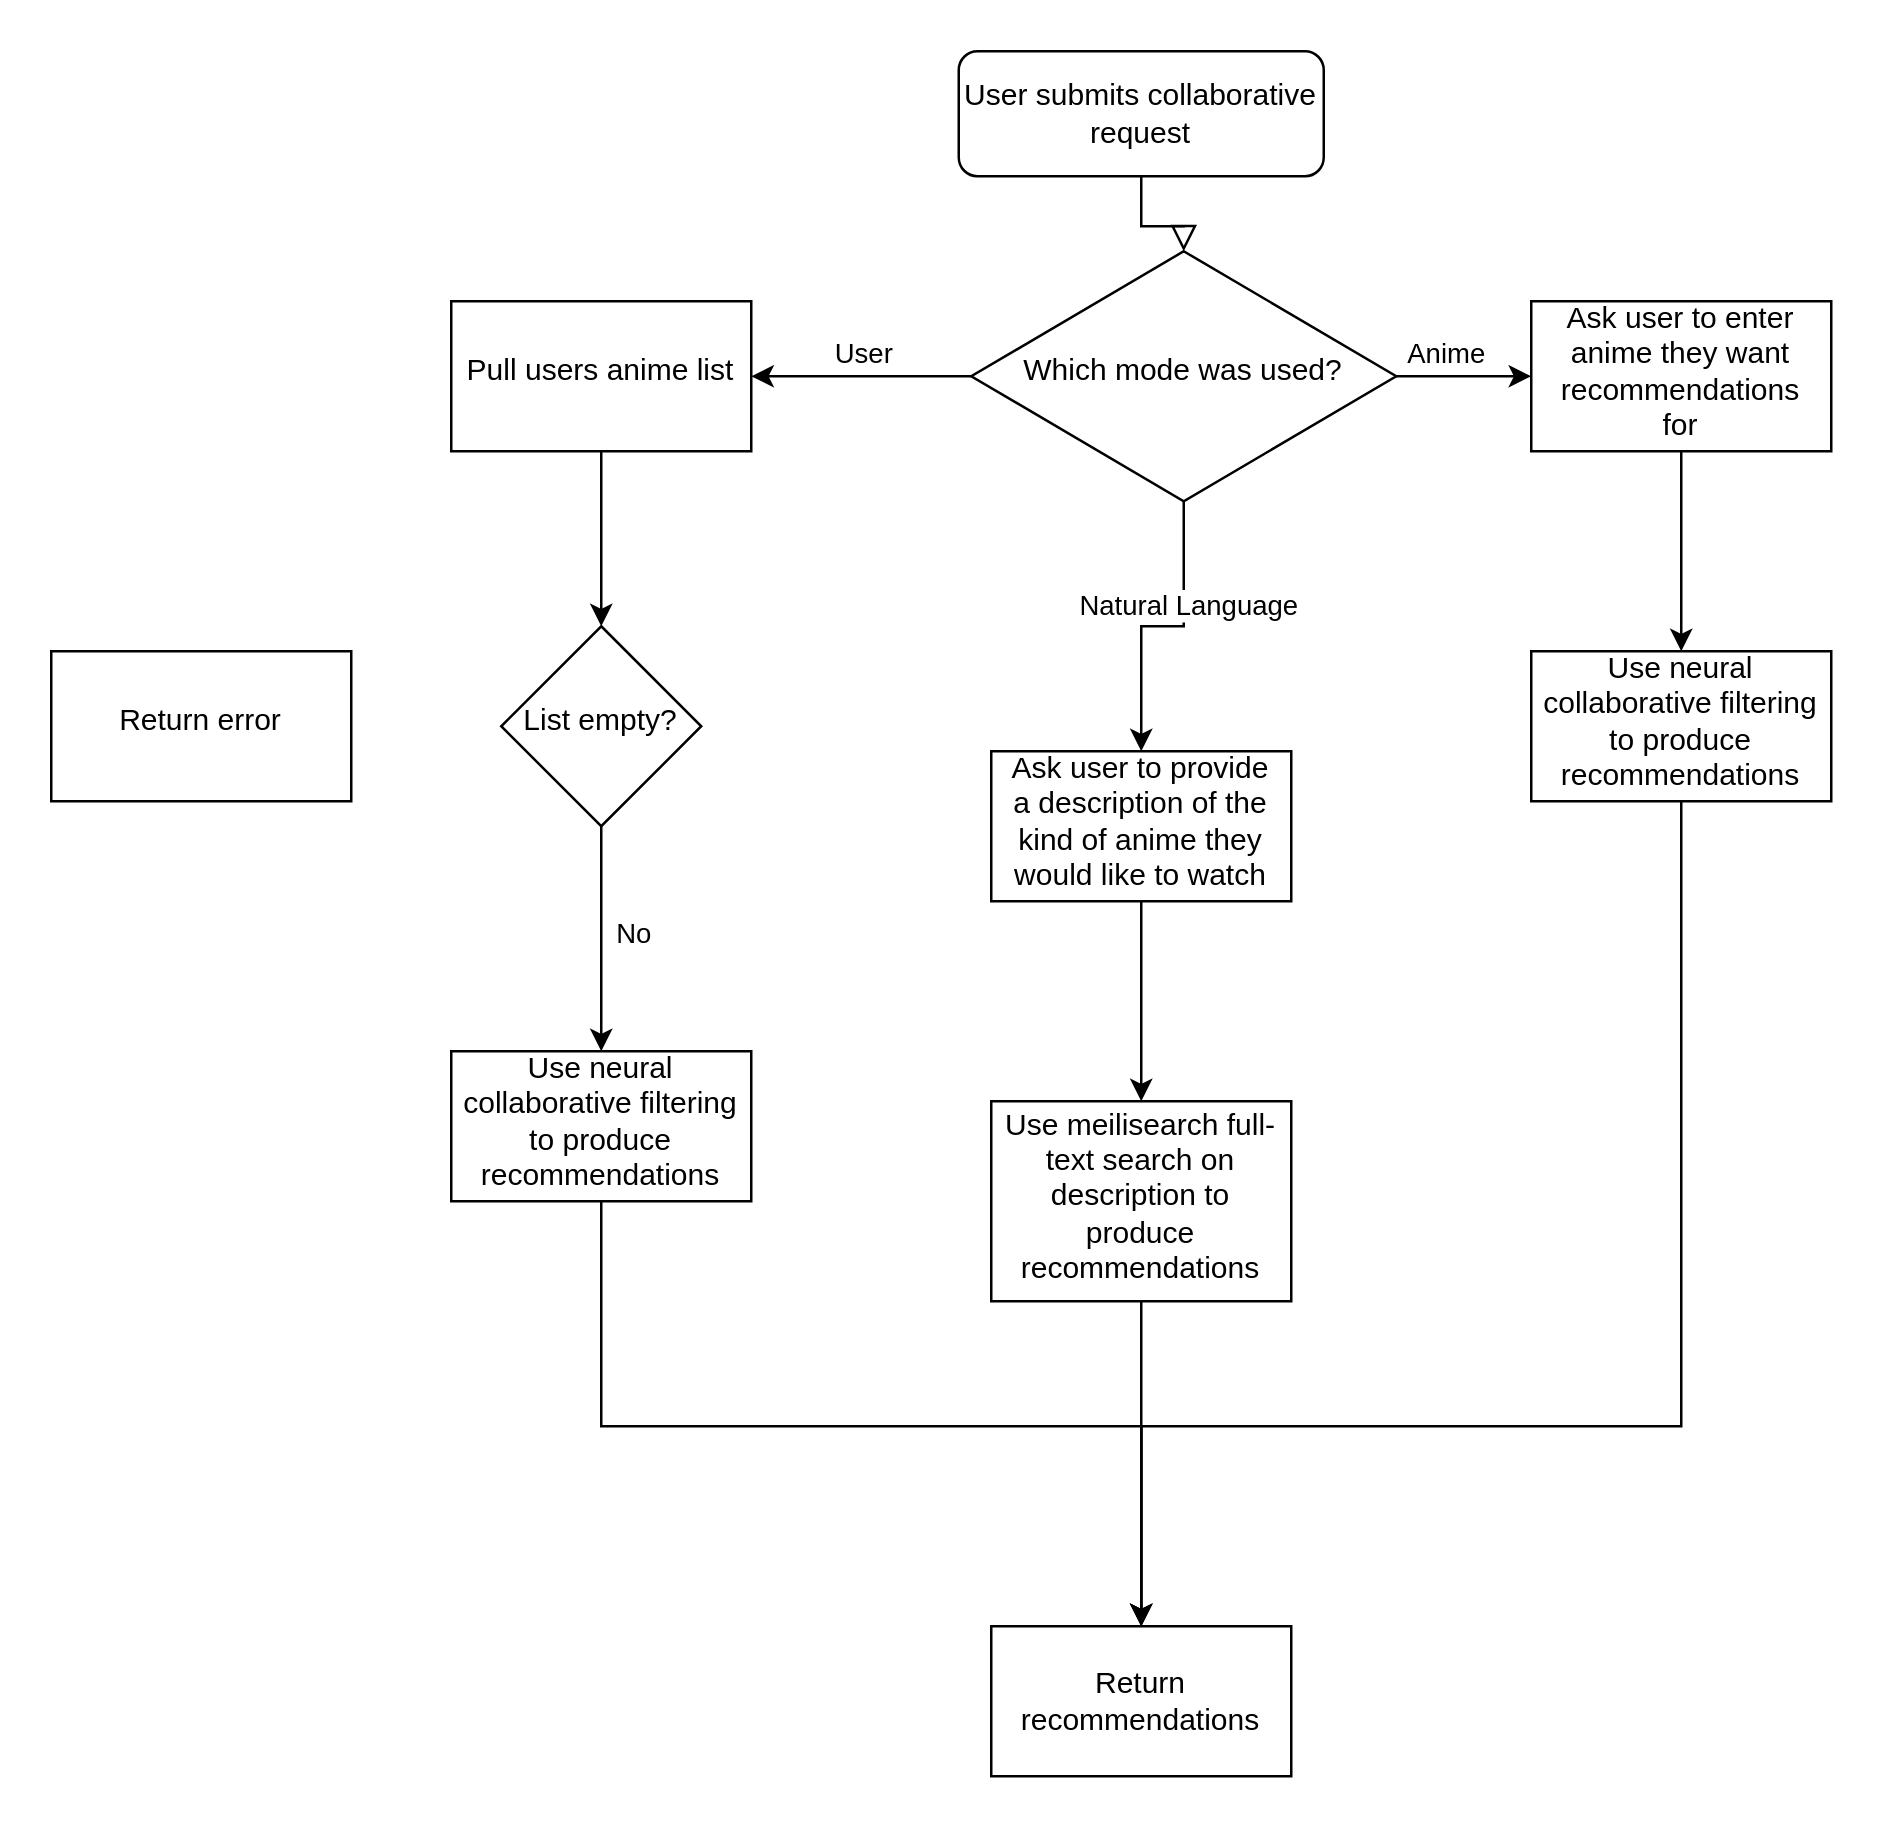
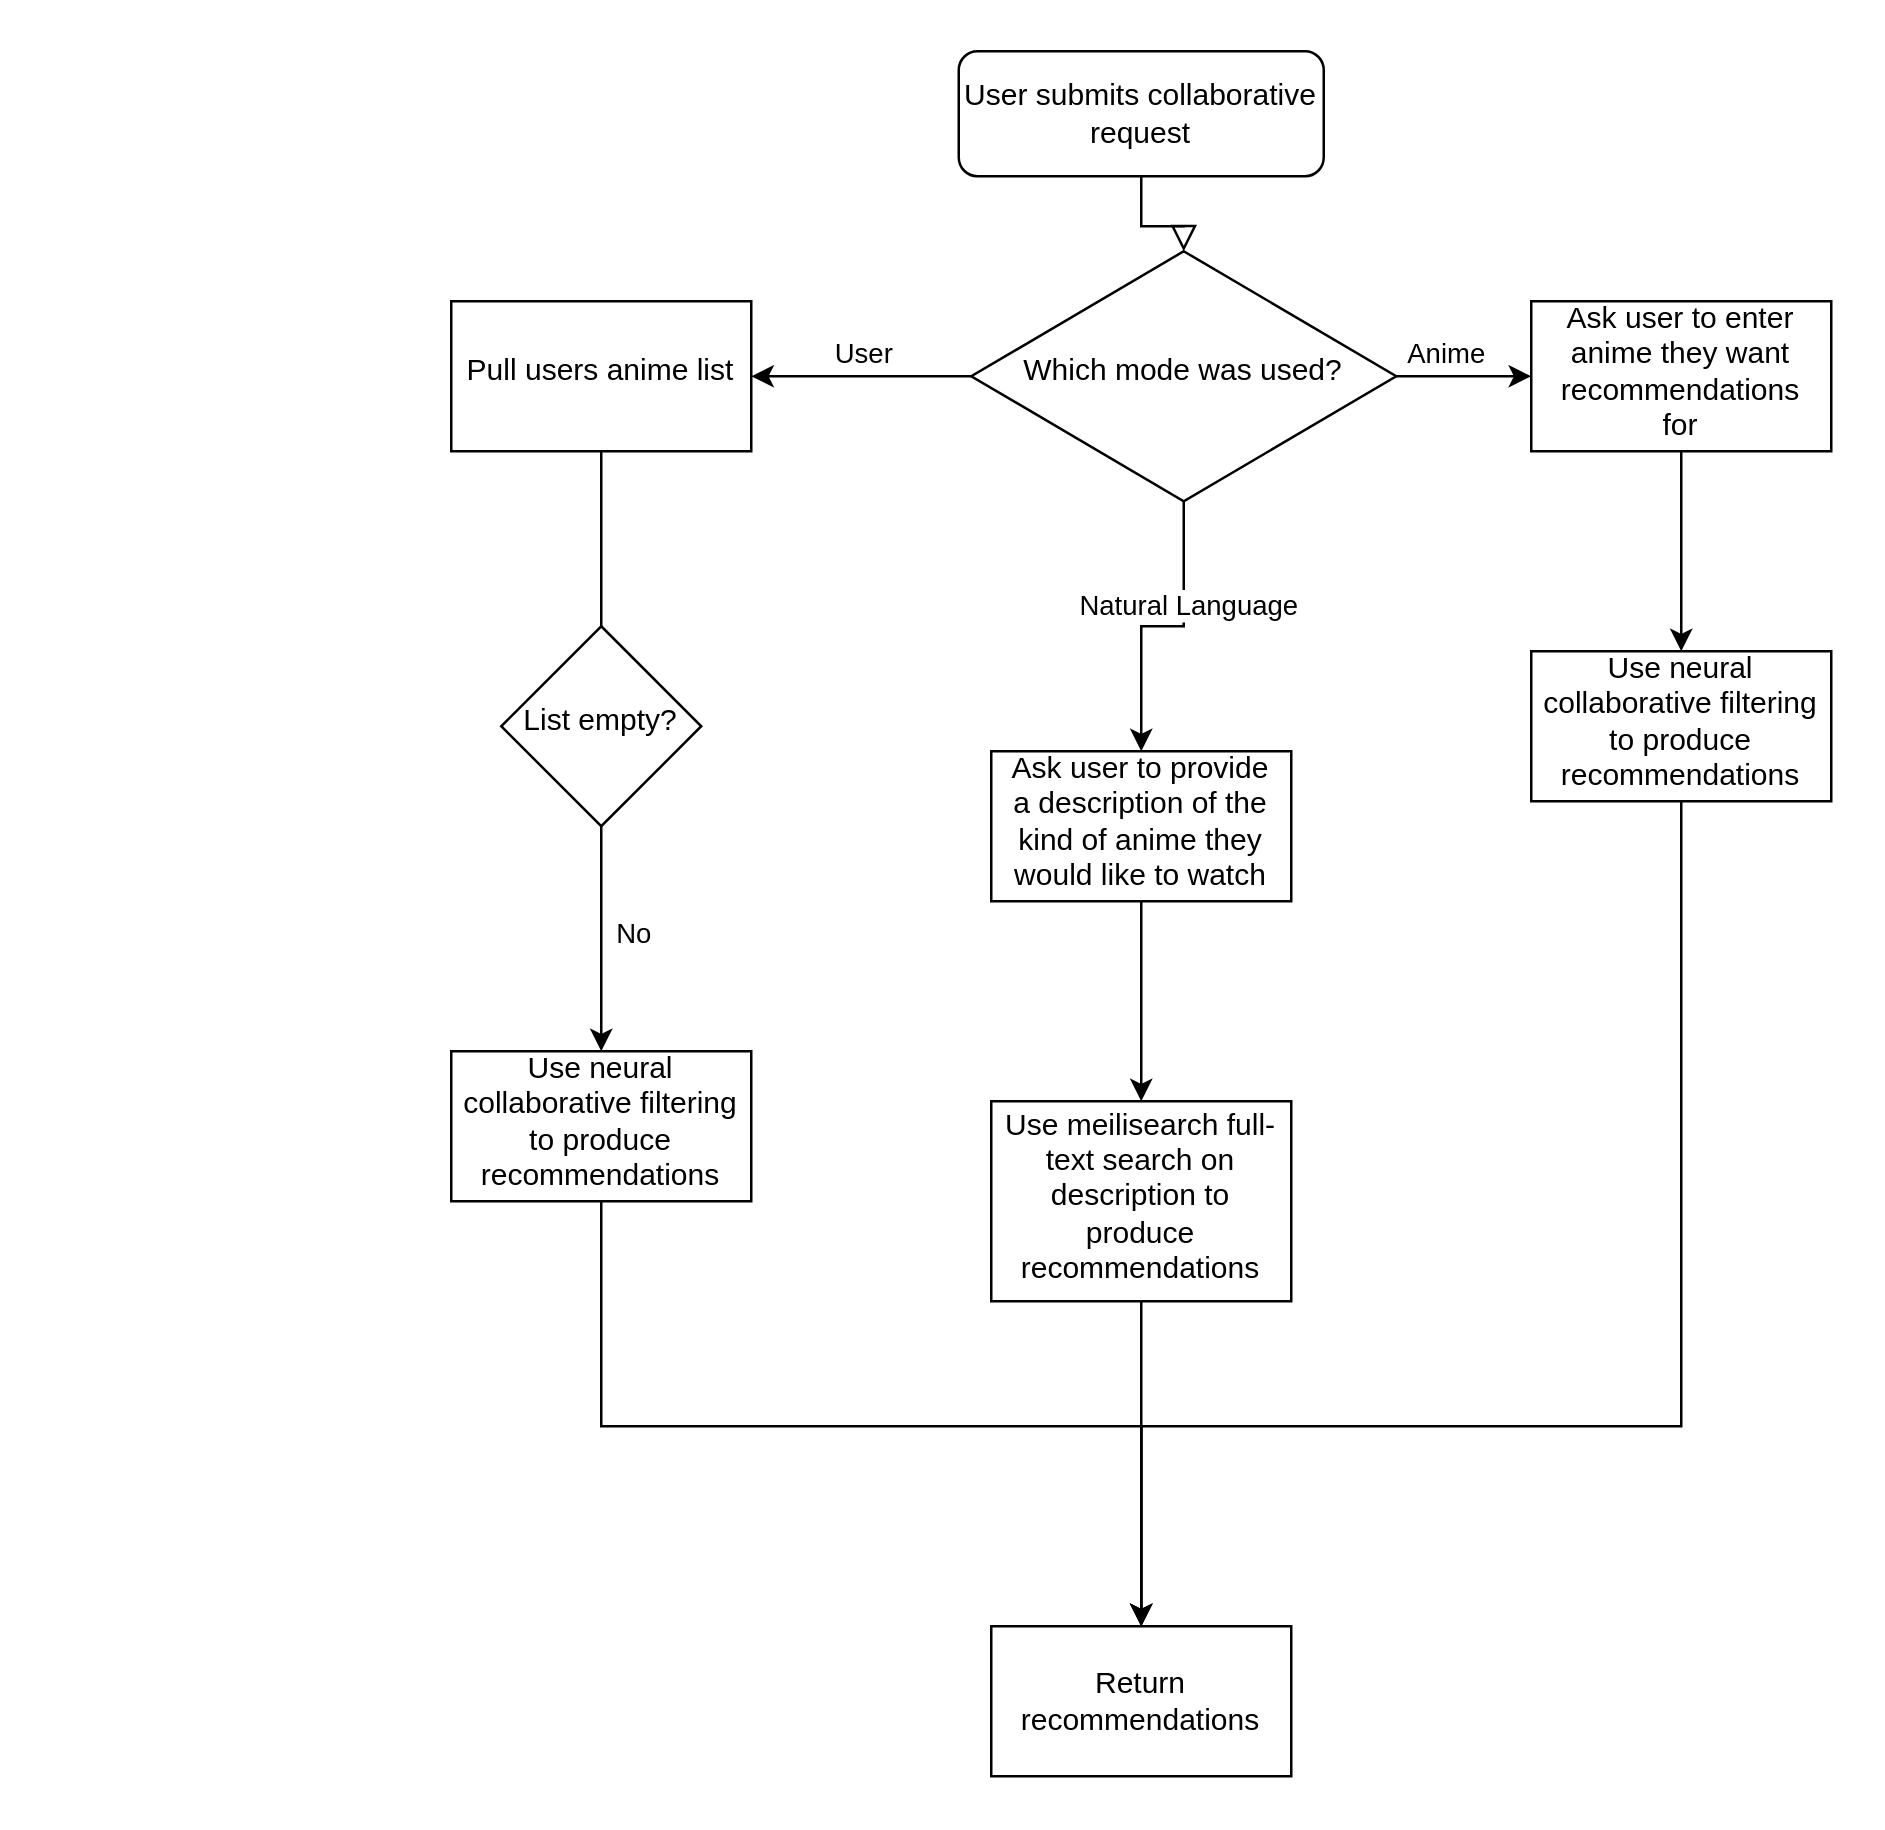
  <mxCell id="0" />
  <mxCell id="1" parent="0" />
  <mxCell id="2" value="" style="rounded=0;html=1;jettySize=auto;orthogonalLoop=1;fontSize=11;endArrow=block;endFill=0;endSize=8;strokeWidth=1;shadow=0;labelBackgroundColor=none;edgeStyle=orthogonalEdgeStyle;" parent="1" source="3" target="10" edge="1"><mxGeometry relative="1" as="geometry" /></mxCell>
  <mxCell id="3" value="User submits collaborative request" style="rounded=1;whiteSpace=wrap;html=1;fontSize=12;glass=0;strokeWidth=1;shadow=0;" parent="1" vertex="1"><mxGeometry x="383" y="20" width="146" height="50" as="geometry" /></mxCell>
  <mxCell id="4" value="" style="edgeStyle=orthogonalEdgeStyle;rounded=0;orthogonalLoop=1;jettySize=auto;html=1;" edge="1" parent="1" source="10" target="12"><mxGeometry relative="1" as="geometry" /></mxCell>
  <mxCell id="5" value="Anime" style="edgeLabel;html=1;align=center;verticalAlign=middle;resizable=0;points=[];" vertex="1" connectable="0" parent="4"><mxGeometry x="-0.295" y="1" relative="1" as="geometry"><mxPoint y="-9" as="offset" /></mxGeometry></mxCell>
  <mxCell id="6" value="" style="edgeStyle=orthogonalEdgeStyle;rounded=0;orthogonalLoop=1;jettySize=auto;html=1;" edge="1" parent="1" source="10" target="14"><mxGeometry relative="1" as="geometry" /></mxCell>
  <mxCell id="7" value="User" style="edgeLabel;html=1;align=center;verticalAlign=middle;resizable=0;points=[];" vertex="1" connectable="0" parent="6"><mxGeometry y="3" relative="1" as="geometry"><mxPoint y="-13" as="offset" /></mxGeometry></mxCell>
  <mxCell id="8" value="" style="edgeStyle=orthogonalEdgeStyle;rounded=0;orthogonalLoop=1;jettySize=auto;html=1;" edge="1" parent="1" source="10" target="16"><mxGeometry relative="1" as="geometry" /></mxCell>
  <mxCell id="9" value="Natural Language" style="edgeLabel;html=1;align=center;verticalAlign=middle;resizable=0;points=[];" vertex="1" connectable="0" parent="8"><mxGeometry x="-0.3" y="1" relative="1" as="geometry"><mxPoint as="offset" /></mxGeometry></mxCell>
  <mxCell id="10" value="Which mode was used?" style="rhombus;whiteSpace=wrap;html=1;shadow=0;fontFamily=Helvetica;fontSize=12;align=center;strokeWidth=1;spacing=6;spacingTop=-4;" parent="1" vertex="1"><mxGeometry x="388" y="100" width="170" height="100" as="geometry" /></mxCell>
  <mxCell id="11" value="" style="edgeStyle=orthogonalEdgeStyle;rounded=0;orthogonalLoop=1;jettySize=auto;html=1;" edge="1" parent="1" source="12" target="26"><mxGeometry relative="1" as="geometry" /></mxCell>
  <mxCell id="12" value="Ask user to enter anime they want recommendations for" style="whiteSpace=wrap;html=1;shadow=0;strokeWidth=1;spacing=6;spacingTop=-4;" vertex="1" parent="1"><mxGeometry x="612" y="120" width="120" height="60" as="geometry" /></mxCell>
- <mxCell id="13" value="" style="edgeStyle=orthogonalEdgeStyle;rounded=0;orthogonalLoop=1;jettySize=auto;html=1;" edge="1" parent="1" source="14" target="19"><mxGeometry relative="1" as="geometry" /></mxCell>
+ <mxCell id="13" value="" style="edgeStyle=orthogonalEdgeStyle;rounded=0;orthogonalLoop=1;jettySize=auto;html=1;endArrow=none;" edge="1" parent="1" source="14" target="19"><mxGeometry relative="1" as="geometry" /></mxCell>
  <mxCell id="14" value="Pull users anime list" style="whiteSpace=wrap;html=1;shadow=0;strokeWidth=1;spacing=6;spacingTop=-4;" vertex="1" parent="1"><mxGeometry x="180" y="120" width="120" height="60" as="geometry" /></mxCell>
  <mxCell id="15" value="" style="edgeStyle=orthogonalEdgeStyle;rounded=0;orthogonalLoop=1;jettySize=auto;html=1;" edge="1" parent="1" source="16" target="24"><mxGeometry relative="1" as="geometry" /></mxCell>
  <mxCell id="16" value="Ask user to provide a description of the kind of anime they would like to watch" style="whiteSpace=wrap;html=1;shadow=0;strokeWidth=1;spacing=6;spacingTop=-4;" vertex="1" parent="1"><mxGeometry x="396" y="300" width="120" height="60" as="geometry" /></mxCell>
  <mxCell id="17" value="" style="edgeStyle=orthogonalEdgeStyle;rounded=0;orthogonalLoop=1;jettySize=auto;html=1;" edge="1" parent="1" source="19" target="22"><mxGeometry relative="1" as="geometry" /></mxCell>
  <mxCell id="18" value="No" style="edgeLabel;html=1;align=center;verticalAlign=middle;resizable=0;points=[];" vertex="1" connectable="0" parent="17"><mxGeometry x="-0.067" y="2" relative="1" as="geometry"><mxPoint x="10" as="offset" /></mxGeometry></mxCell>
  <mxCell id="19" value="List empty?" style="rhombus;whiteSpace=wrap;html=1;shadow=0;strokeWidth=1;spacing=6;spacingTop=-4;" vertex="1" parent="1"><mxGeometry x="200" y="250" width="80" height="80" as="geometry" /></mxCell>
- <mxCell id="20" value="Return error" style="whiteSpace=wrap;html=1;shadow=0;strokeWidth=1;spacing=6;spacingTop=-4;" vertex="1" parent="1"><mxGeometry x="20" y="260" width="120" height="60" as="geometry" /></mxCell>
  <mxCell id="21" style="edgeStyle=orthogonalEdgeStyle;rounded=0;orthogonalLoop=1;jettySize=auto;html=1;entryX=0.5;entryY=0;entryDx=0;entryDy=0;" edge="1" parent="1" source="22" target="27"><mxGeometry relative="1" as="geometry"><Array as="points"><mxPoint x="240" y="570" /><mxPoint x="456" y="570" /></Array></mxGeometry></mxCell>
  <mxCell id="22" value="Use neural collaborative filtering to produce recommendations" style="whiteSpace=wrap;html=1;shadow=0;strokeWidth=1;spacing=6;spacingTop=-4;" vertex="1" parent="1"><mxGeometry x="180" y="420" width="120" height="60" as="geometry" /></mxCell>
  <mxCell id="23" style="edgeStyle=orthogonalEdgeStyle;rounded=0;orthogonalLoop=1;jettySize=auto;html=1;entryX=0.5;entryY=0;entryDx=0;entryDy=0;" edge="1" parent="1" source="24" target="27"><mxGeometry relative="1" as="geometry" /></mxCell>
  <mxCell id="24" value="Use meilisearch full-text search on description to produce recommendations" style="whiteSpace=wrap;html=1;shadow=0;strokeWidth=1;spacing=6;spacingTop=-4;" vertex="1" parent="1"><mxGeometry x="396" y="440" width="120" height="80" as="geometry" /></mxCell>
  <mxCell id="25" style="edgeStyle=orthogonalEdgeStyle;rounded=0;orthogonalLoop=1;jettySize=auto;html=1;entryX=0.5;entryY=0;entryDx=0;entryDy=0;" edge="1" parent="1" source="26" target="27"><mxGeometry relative="1" as="geometry"><Array as="points"><mxPoint x="672" y="570" /><mxPoint x="456" y="570" /></Array></mxGeometry></mxCell>
  <mxCell id="26" value="Use neural collaborative filtering to produce recommendations" style="whiteSpace=wrap;html=1;shadow=0;strokeWidth=1;spacing=6;spacingTop=-4;" vertex="1" parent="1"><mxGeometry x="612" y="260" width="120" height="60" as="geometry" /></mxCell>
  <mxCell id="27" value="Return recommendations" style="rounded=0;whiteSpace=wrap;html=1;" vertex="1" parent="1"><mxGeometry x="396" y="650" width="120" height="60" as="geometry" /></mxCell>
